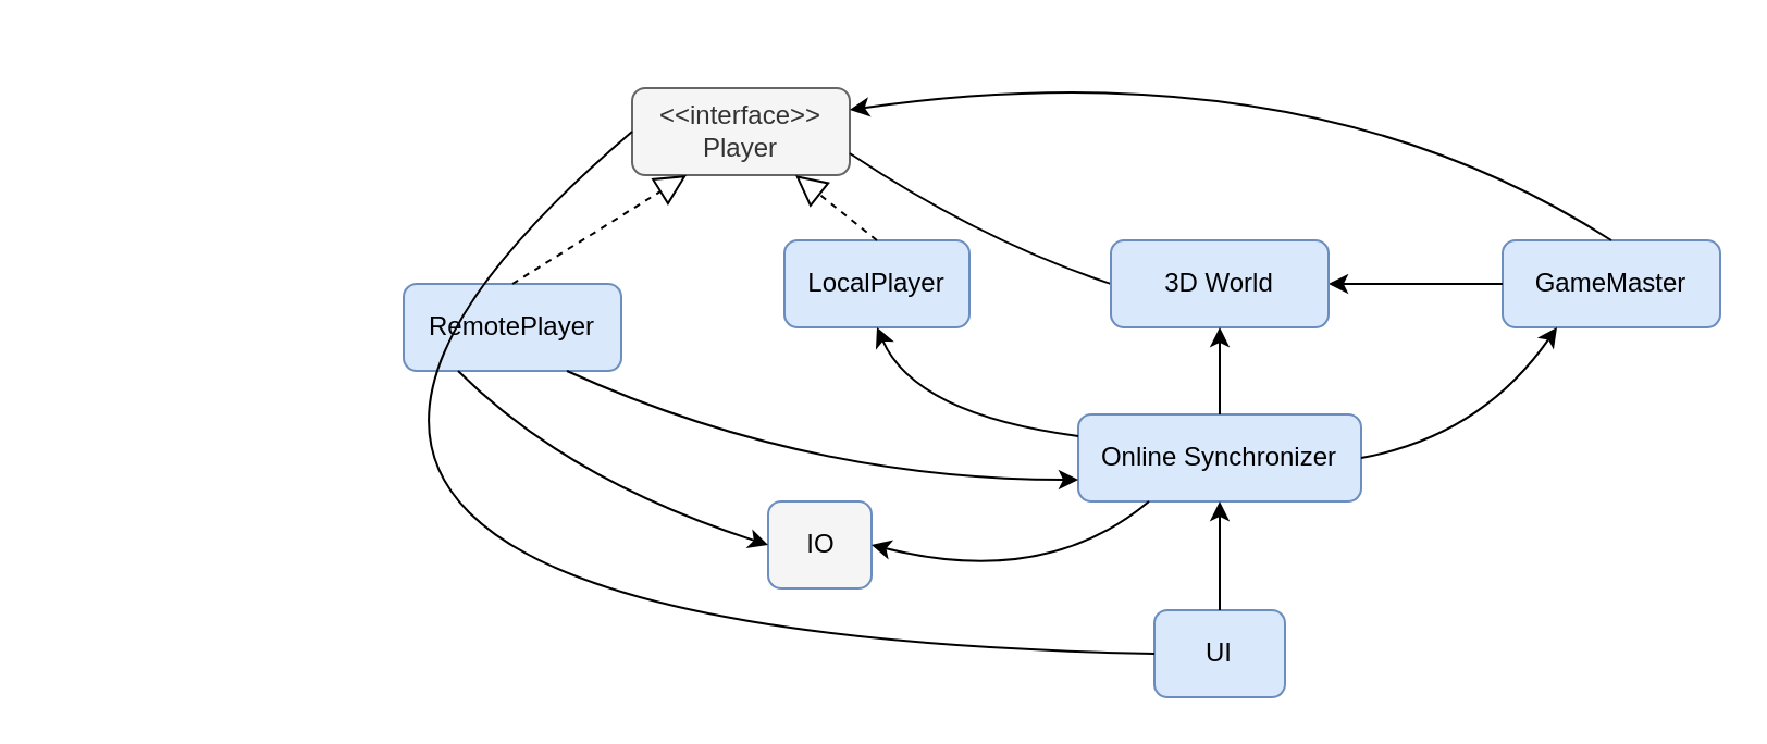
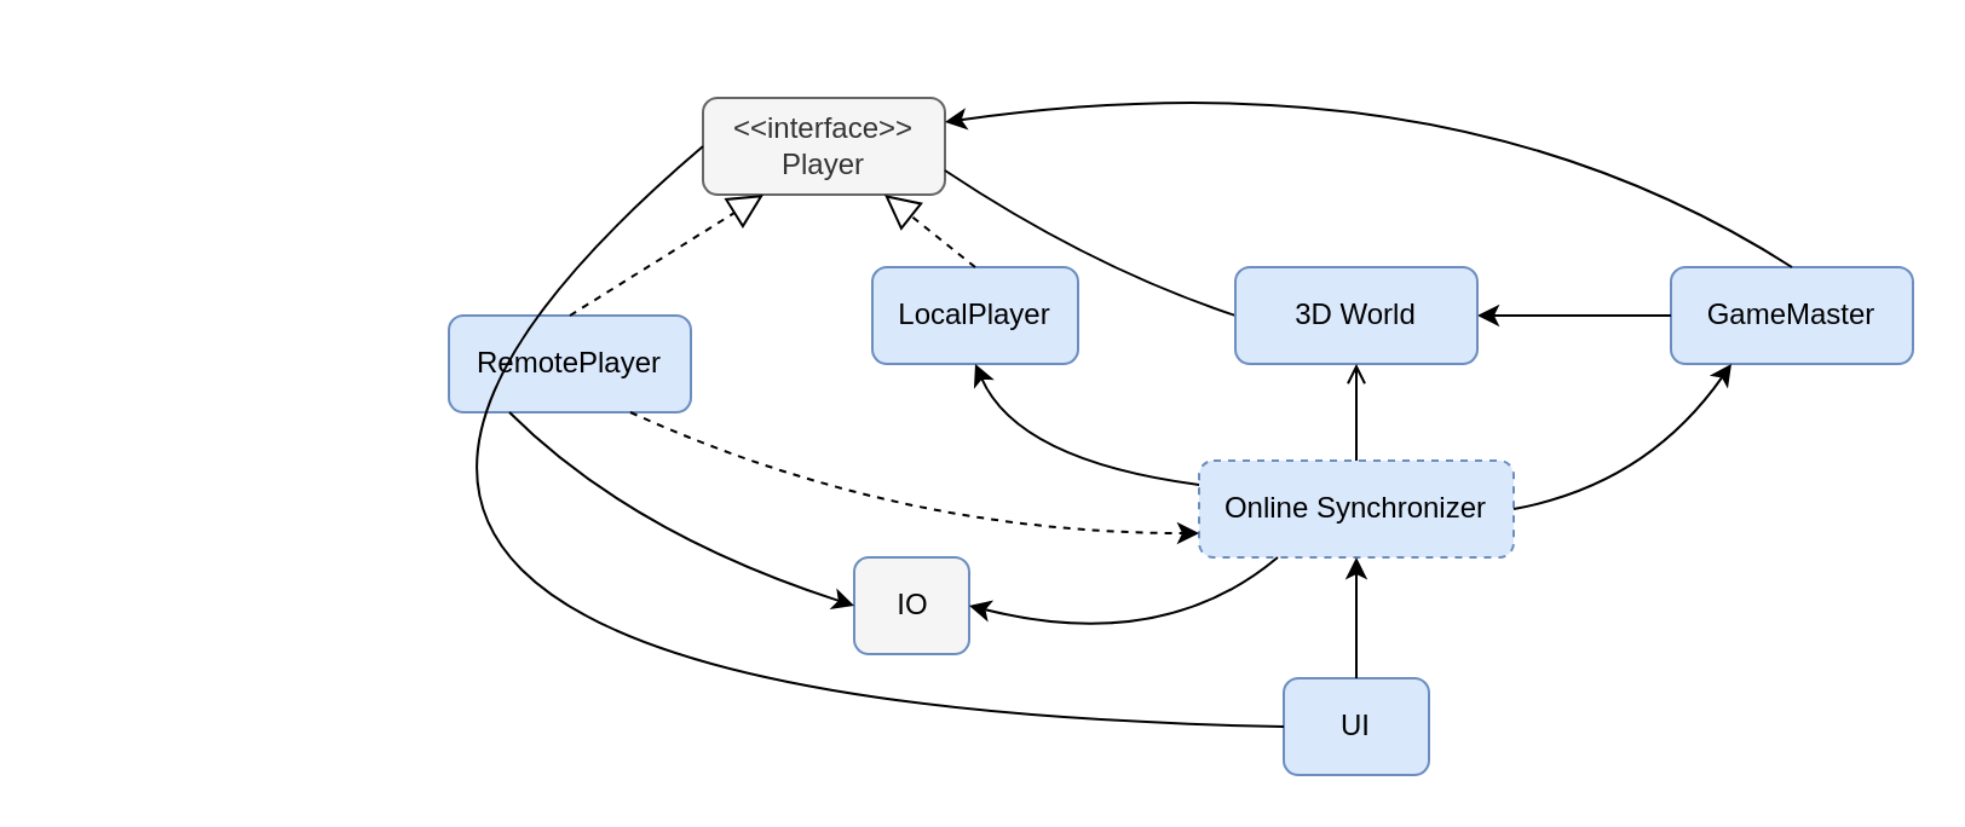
  <mxCell id="0" />
  <mxCell id="1" parent="0" />
  <mxCell id="2" value="UI" style="rounded=1;whiteSpace=wrap;html=1;fillColor=#dae8fc;strokeColor=#6c8ebf;" parent="1" vertex="1"><mxGeometry x="530" y="280" width="60" height="40" as="geometry" /></mxCell>
  <mxCell id="3" value="&amp;lt;&amp;lt;interface&amp;gt;&amp;gt;&lt;br&gt;Player" style="rounded=1;whiteSpace=wrap;html=1;fillColor=#f5f5f5;strokeColor=#666666;fontColor=#333333;" parent="1" vertex="1"><mxGeometry x="290" y="40" width="100" height="40" as="geometry" /></mxCell>
  <mxCell id="4" value="GameMaster" style="rounded=1;whiteSpace=wrap;html=1;fillColor=#dae8fc;strokeColor=#6c8ebf;" parent="1" vertex="1"><mxGeometry x="690" y="110" width="100" height="40" as="geometry" /></mxCell>
  <mxCell id="5" value="" style="endArrow=none;html=1;entryX=0;entryY=0.5;entryDx=0;entryDy=0;curved=1;exitX=1;exitY=0.75;exitDx=0;exitDy=0;" parent="1" source="3" target="8" edge="1"><mxGeometry width="50" height="50" relative="1" as="geometry"><mxPoint x="490" y="60" as="sourcePoint" /><mxPoint x="510" y="170" as="targetPoint" /><Array as="points"><mxPoint x="450" y="110" /></Array></mxGeometry></mxCell>
  <mxCell id="6" value="" style="endArrow=classic;html=1;rounded=0;exitX=0;exitY=0.5;exitDx=0;exitDy=0;entryX=1;entryY=0.5;entryDx=0;entryDy=0;" parent="1" source="4" target="8" edge="1"><mxGeometry width="50" height="50" relative="1" as="geometry"><mxPoint x="465" y="140" as="sourcePoint" /><mxPoint x="710" y="30" as="targetPoint" /></mxGeometry></mxCell>
  <mxCell id="7" value="" style="endArrow=classic;html=1;exitX=0.5;exitY=0;exitDx=0;exitDy=0;curved=1;entryX=1;entryY=0.25;entryDx=0;entryDy=0;" parent="1" source="4" target="3" edge="1"><mxGeometry width="50" height="50" relative="1" as="geometry"><mxPoint x="700" y="140" as="sourcePoint" /><mxPoint x="400" y="40" as="targetPoint" /><Array as="points"><mxPoint x="600" y="20" /></Array></mxGeometry></mxCell>
  <mxCell id="8" value="3D World" style="rounded=1;whiteSpace=wrap;html=1;fillColor=#dae8fc;strokeColor=#6c8ebf;" parent="1" vertex="1"><mxGeometry x="510" y="110" width="100" height="40" as="geometry" /></mxCell>
- <mxCell id="9" value="Online Synchronizer" style="rounded=1;whiteSpace=wrap;html=1;fillColor=#dae8fc;strokeColor=#6c8ebf;" parent="1" vertex="1"><mxGeometry x="495" y="190" width="130" height="40" as="geometry" /></mxCell>
+ <mxCell id="9" value="Online Synchronizer" style="rounded=1;whiteSpace=wrap;html=1;fillColor=#dae8fc;strokeColor=#6c8ebf;dashed=1;" parent="1" vertex="1"><mxGeometry x="495" y="190" width="130" height="40" as="geometry" /></mxCell>
  <mxCell id="10" value="LocalPlayer" style="rounded=1;whiteSpace=wrap;html=1;fillColor=#dae8fc;strokeColor=#6c8ebf;" parent="1" vertex="1"><mxGeometry x="360" y="110" width="85" height="40" as="geometry" /></mxCell>
- <mxCell id="11" value="" style="endArrow=classic;html=1;rounded=0;entryX=0.5;entryY=1;entryDx=0;entryDy=0;exitX=0.5;exitY=0;exitDx=0;exitDy=0;" parent="1" source="9" target="8" edge="1"><mxGeometry width="50" height="50" relative="1" as="geometry"><mxPoint x="700" y="140" as="sourcePoint" /><mxPoint x="560" y="110" as="targetPoint" /></mxGeometry></mxCell>
+ <mxCell id="11" value="" style="endArrow=open;html=1;rounded=0;entryX=0.5;entryY=1;entryDx=0;entryDy=0;exitX=0.5;exitY=0;exitDx=0;exitDy=0;" parent="1" source="9" target="8" edge="1"><mxGeometry width="50" height="50" relative="1" as="geometry"><mxPoint x="700" y="140" as="sourcePoint" /><mxPoint x="560" y="110" as="targetPoint" /></mxGeometry></mxCell>
  <mxCell id="12" value="RemotePlayer" style="rounded=1;whiteSpace=wrap;html=1;fillColor=#dae8fc;strokeColor=#6c8ebf;" parent="1" vertex="1"><mxGeometry x="185" y="130" width="100" height="40" as="geometry" /></mxCell>
  <mxCell id="13" value="" style="endArrow=block;dashed=1;endFill=0;endSize=12;html=1;rounded=0;exitX=0.5;exitY=0;exitDx=0;exitDy=0;entryX=0.25;entryY=1;entryDx=0;entryDy=0;" parent="1" source="12" target="3" edge="1"><mxGeometry width="160" relative="1" as="geometry"><mxPoint x="410" y="110" as="sourcePoint" /><mxPoint x="570" y="110" as="targetPoint" /></mxGeometry></mxCell>
  <mxCell id="14" value="" style="endArrow=block;dashed=1;endFill=0;endSize=12;html=1;rounded=0;exitX=0.5;exitY=0;exitDx=0;exitDy=0;entryX=0.75;entryY=1;entryDx=0;entryDy=0;" parent="1" source="10" target="3" edge="1"><mxGeometry width="160" relative="1" as="geometry"><mxPoint x="310" y="120" as="sourcePoint" /><mxPoint x="350" y="90" as="targetPoint" /></mxGeometry></mxCell>
  <mxCell id="15" value="" style="endArrow=none;html=1;exitX=0;exitY=0.5;exitDx=0;exitDy=0;entryX=0;entryY=0.5;entryDx=0;entryDy=0;curved=1;" parent="1" source="2" target="3" edge="1"><mxGeometry width="50" height="50" relative="1" as="geometry"><mxPoint x="600" y="230" as="sourcePoint" /><mxPoint x="750" y="160" as="targetPoint" /><Array as="points"><mxPoint x="20" y="290" /></Array></mxGeometry></mxCell>
  <mxCell id="16" value="" style="endArrow=classic;html=1;entryX=0.5;entryY=1;entryDx=0;entryDy=0;exitX=0;exitY=0.25;exitDx=0;exitDy=0;curved=1;" parent="1" source="9" target="10" edge="1"><mxGeometry width="50" height="50" relative="1" as="geometry"><mxPoint x="460" y="160" as="sourcePoint" /><mxPoint x="570" y="160" as="targetPoint" /><Array as="points"><mxPoint x="420" y="190" /></Array></mxGeometry></mxCell>
- <mxCell id="17" value="" style="endArrow=classic;html=1;exitX=0.75;exitY=1;exitDx=0;exitDy=0;entryX=0;entryY=0.75;entryDx=0;entryDy=0;curved=1;" parent="1" source="12" target="9" edge="1"><mxGeometry width="50" height="50" relative="1" as="geometry"><mxPoint x="505" y="220" as="sourcePoint" /><mxPoint x="430" y="230" as="targetPoint" /><Array as="points"><mxPoint x="370" y="220" /></Array></mxGeometry></mxCell>
+ <mxCell id="17" value="" style="endArrow=classic;html=1;exitX=0.75;exitY=1;exitDx=0;exitDy=0;entryX=0;entryY=0.75;entryDx=0;entryDy=0;curved=1;dashed=1;" parent="1" source="12" target="9" edge="1"><mxGeometry width="50" height="50" relative="1" as="geometry"><mxPoint x="505" y="220" as="sourcePoint" /><mxPoint x="430" y="230" as="targetPoint" /><Array as="points"><mxPoint x="370" y="220" /></Array></mxGeometry></mxCell>
  <mxCell id="18" value="IO" style="rounded=1;whiteSpace=wrap;html=1;fillColor=#f5f5f5;strokeColor=#6c8ebf;" parent="1" vertex="1"><mxGeometry x="352.5" y="230" width="47.5" height="40" as="geometry" /></mxCell>
  <mxCell id="19" value="" style="endArrow=classic;html=1;exitX=0.25;exitY=1;exitDx=0;exitDy=0;entryX=0;entryY=0.5;entryDx=0;entryDy=0;curved=1;" parent="1" source="12" target="18" edge="1"><mxGeometry width="50" height="50" relative="1" as="geometry"><mxPoint x="300" y="160" as="sourcePoint" /><mxPoint x="505" y="230" as="targetPoint" /><Array as="points"><mxPoint x="260" y="220" /></Array></mxGeometry></mxCell>
  <mxCell id="20" value="" style="endArrow=classic;html=1;entryX=1;entryY=0.5;entryDx=0;entryDy=0;exitX=0.25;exitY=1;exitDx=0;exitDy=0;curved=1;" parent="1" source="9" target="18" edge="1"><mxGeometry width="50" height="50" relative="1" as="geometry"><mxPoint x="505" y="210" as="sourcePoint" /><mxPoint x="413" y="160" as="targetPoint" /><Array as="points"><mxPoint x="480" y="270" /></Array></mxGeometry></mxCell>
  <mxCell id="21" value="" style="endArrow=classic;html=1;entryX=0.25;entryY=1;entryDx=0;entryDy=0;exitX=1;exitY=0.5;exitDx=0;exitDy=0;curved=1;" edge="1" parent="1" source="9" target="4"><mxGeometry width="50" height="50" relative="1" as="geometry"><mxPoint x="710" y="180" as="sourcePoint" /><mxPoint x="620" y="140" as="targetPoint" /><Array as="points"><mxPoint x="680" y="200" /></Array></mxGeometry></mxCell>
  <mxCell id="22" value="" style="endArrow=classic;html=1;exitX=0.5;exitY=0;exitDx=0;exitDy=0;entryX=0.5;entryY=1;entryDx=0;entryDy=0;curved=1;" edge="1" parent="1" source="2" target="9"><mxGeometry width="50" height="50" relative="1" as="geometry"><mxPoint x="600" y="310" as="sourcePoint" /><mxPoint x="775" y="160" as="targetPoint" /><Array as="points" /></mxGeometry></mxCell>
